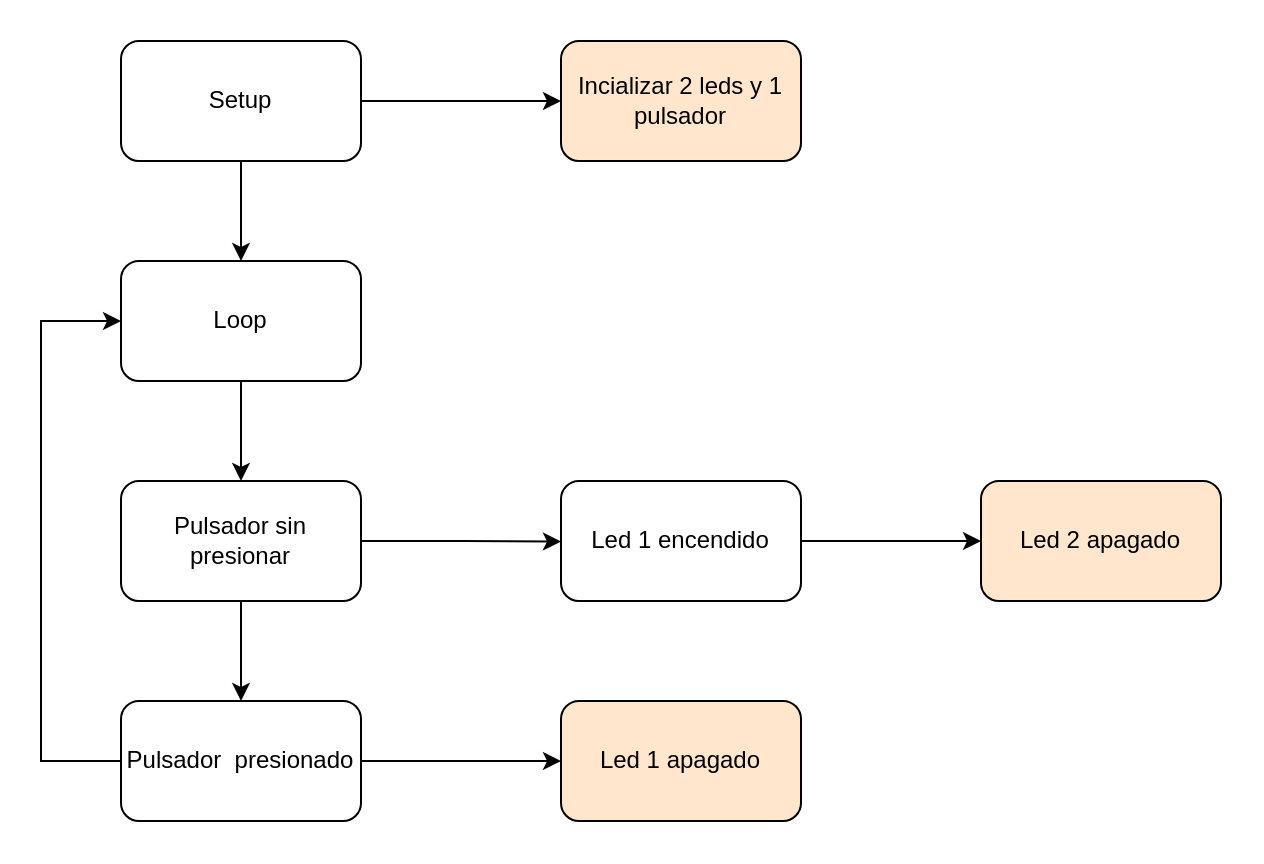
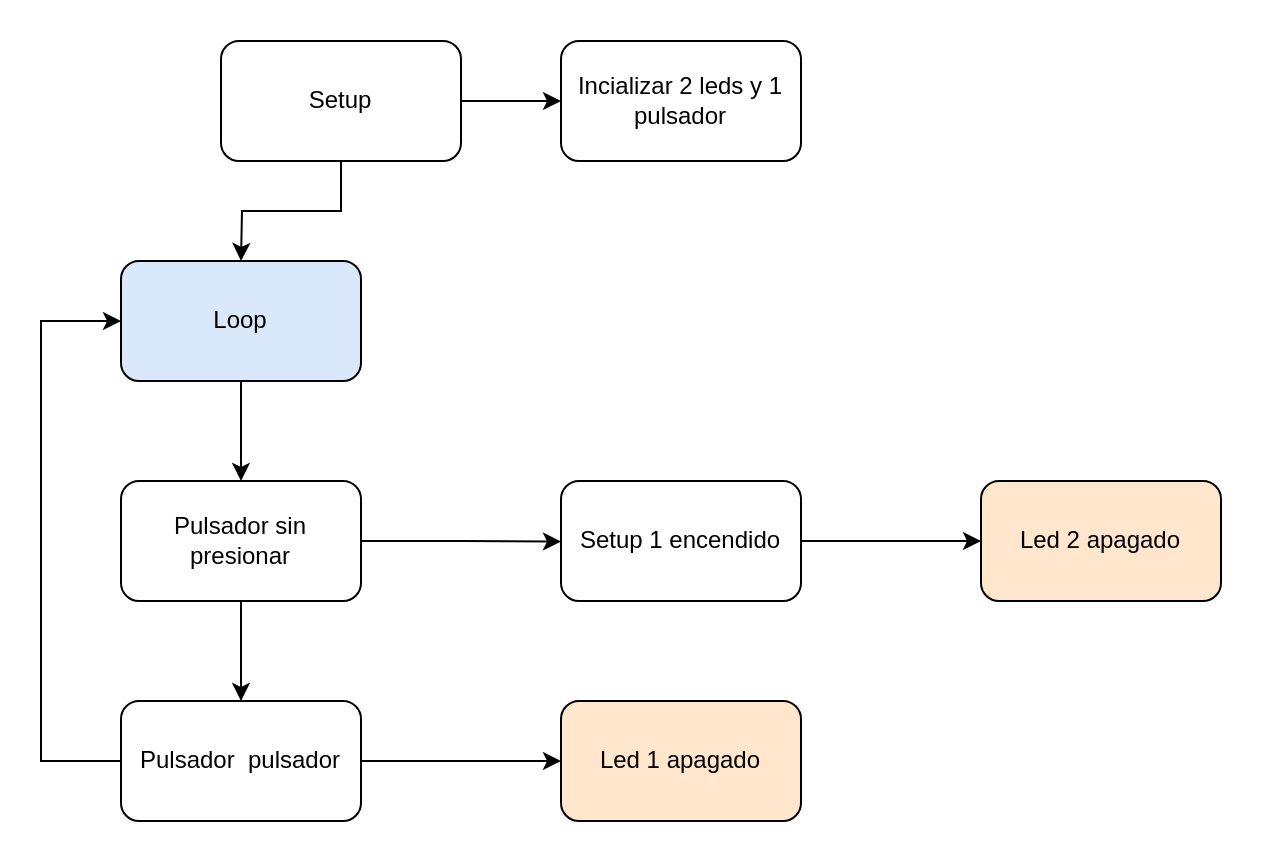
  <mxCell id="0" />
  <mxCell id="1" parent="0" />
  <mxCell id="2" style="edgeStyle=orthogonalEdgeStyle;rounded=0;orthogonalLoop=1;jettySize=auto;html=1;" edge="1" parent="1" source="4"><mxGeometry relative="1" as="geometry"><mxPoint x="280" y="50" as="targetPoint" /></mxGeometry></mxCell>
  <mxCell id="3" style="edgeStyle=orthogonalEdgeStyle;rounded=0;orthogonalLoop=1;jettySize=auto;html=1;" edge="1" parent="1" source="4"><mxGeometry relative="1" as="geometry"><mxPoint x="120" y="130" as="targetPoint" /></mxGeometry></mxCell>
- <mxCell id="4" value="Setup" style="rounded=1;whiteSpace=wrap;html=1;" vertex="1" parent="1"><mxGeometry x="60" y="20" width="120" height="60" as="geometry" /></mxCell>
- <mxCell id="5" value="Incializar 2 leds y 1 pulsador" style="rounded=1;whiteSpace=wrap;html=1;fillColor=#ffe6cc;" vertex="1" parent="1"><mxGeometry x="280" y="20" width="120" height="60" as="geometry" /></mxCell>
+ <mxCell id="4" value="Setup" style="rounded=1;whiteSpace=wrap;html=1;" vertex="1" parent="1"><mxGeometry x="110" y="20" width="120" height="60" as="geometry" /></mxCell>
+ <mxCell id="5" value="Incializar 2 leds y 1 pulsador" style="rounded=1;whiteSpace=wrap;html=1;" vertex="1" parent="1"><mxGeometry x="280" y="20" width="120" height="60" as="geometry" /></mxCell>
  <mxCell id="6" style="edgeStyle=orthogonalEdgeStyle;rounded=0;orthogonalLoop=1;jettySize=auto;html=1;" edge="1" parent="1" source="7"><mxGeometry relative="1" as="geometry"><mxPoint x="120" y="240" as="targetPoint" /></mxGeometry></mxCell>
- <mxCell id="7" value="Loop" style="rounded=1;whiteSpace=wrap;html=1;" vertex="1" parent="1"><mxGeometry x="60" y="130" width="120" height="60" as="geometry" /></mxCell>
+ <mxCell id="7" value="Loop" style="rounded=1;whiteSpace=wrap;html=1;fillColor=#dae8fc;" vertex="1" parent="1"><mxGeometry x="60" y="130" width="120" height="60" as="geometry" /></mxCell>
  <mxCell id="8" style="edgeStyle=orthogonalEdgeStyle;rounded=0;orthogonalLoop=1;jettySize=auto;html=1;exitX=1;exitY=0.5;exitDx=0;exitDy=0;" edge="1" parent="1" source="10"><mxGeometry relative="1" as="geometry"><mxPoint x="280" y="270.286" as="targetPoint" /></mxGeometry></mxCell>
  <mxCell id="9" style="edgeStyle=orthogonalEdgeStyle;rounded=0;orthogonalLoop=1;jettySize=auto;html=1;" edge="1" parent="1" source="10"><mxGeometry relative="1" as="geometry"><mxPoint x="120" y="350" as="targetPoint" /></mxGeometry></mxCell>
  <mxCell id="10" value="Pulsador sin presionar" style="rounded=1;whiteSpace=wrap;html=1;" vertex="1" parent="1"><mxGeometry x="60" y="240" width="120" height="60" as="geometry" /></mxCell>
  <mxCell id="11" style="edgeStyle=orthogonalEdgeStyle;rounded=0;orthogonalLoop=1;jettySize=auto;html=1;" edge="1" parent="1" source="12"><mxGeometry relative="1" as="geometry"><mxPoint x="490" y="270" as="targetPoint" /></mxGeometry></mxCell>
- <mxCell id="12" value="Led 1 encendido" style="rounded=1;whiteSpace=wrap;html=1;" vertex="1" parent="1"><mxGeometry x="280" y="240" width="120" height="60" as="geometry" /></mxCell>
+ <mxCell id="12" value="Setup 1 encendido" style="rounded=1;whiteSpace=wrap;html=1;" vertex="1" parent="1"><mxGeometry x="280" y="240" width="120" height="60" as="geometry" /></mxCell>
  <mxCell id="13" value="Led 2 apagado" style="rounded=1;whiteSpace=wrap;html=1;fillColor=#ffe6cc;" vertex="1" parent="1"><mxGeometry x="490" y="240" width="120" height="60" as="geometry" /></mxCell>
  <mxCell id="14" style="edgeStyle=orthogonalEdgeStyle;rounded=0;orthogonalLoop=1;jettySize=auto;html=1;" edge="1" parent="1" source="16"><mxGeometry relative="1" as="geometry"><mxPoint x="280" y="380" as="targetPoint" /></mxGeometry></mxCell>
  <mxCell id="15" style="edgeStyle=orthogonalEdgeStyle;rounded=0;orthogonalLoop=1;jettySize=auto;html=1;entryX=0;entryY=0.5;entryDx=0;entryDy=0;" edge="1" parent="1" source="16" target="7"><mxGeometry relative="1" as="geometry"><Array as="points"><mxPoint x="20" y="380" /><mxPoint x="20" y="160" /></Array></mxGeometry></mxCell>
- <mxCell id="16" value="Pulsador&amp;nbsp; presionado" style="rounded=1;whiteSpace=wrap;html=1;" vertex="1" parent="1"><mxGeometry x="60" y="350" width="120" height="60" as="geometry" /></mxCell>
+ <mxCell id="16" value="Pulsador&amp;nbsp; pulsador" style="rounded=1;whiteSpace=wrap;html=1;" vertex="1" parent="1"><mxGeometry x="60" y="350" width="120" height="60" as="geometry" /></mxCell>
  <mxCell id="17" value="Led 1 apagado" style="rounded=1;whiteSpace=wrap;html=1;fillColor=#ffe6cc;" vertex="1" parent="1"><mxGeometry x="280" y="350" width="120" height="60" as="geometry" /></mxCell>
